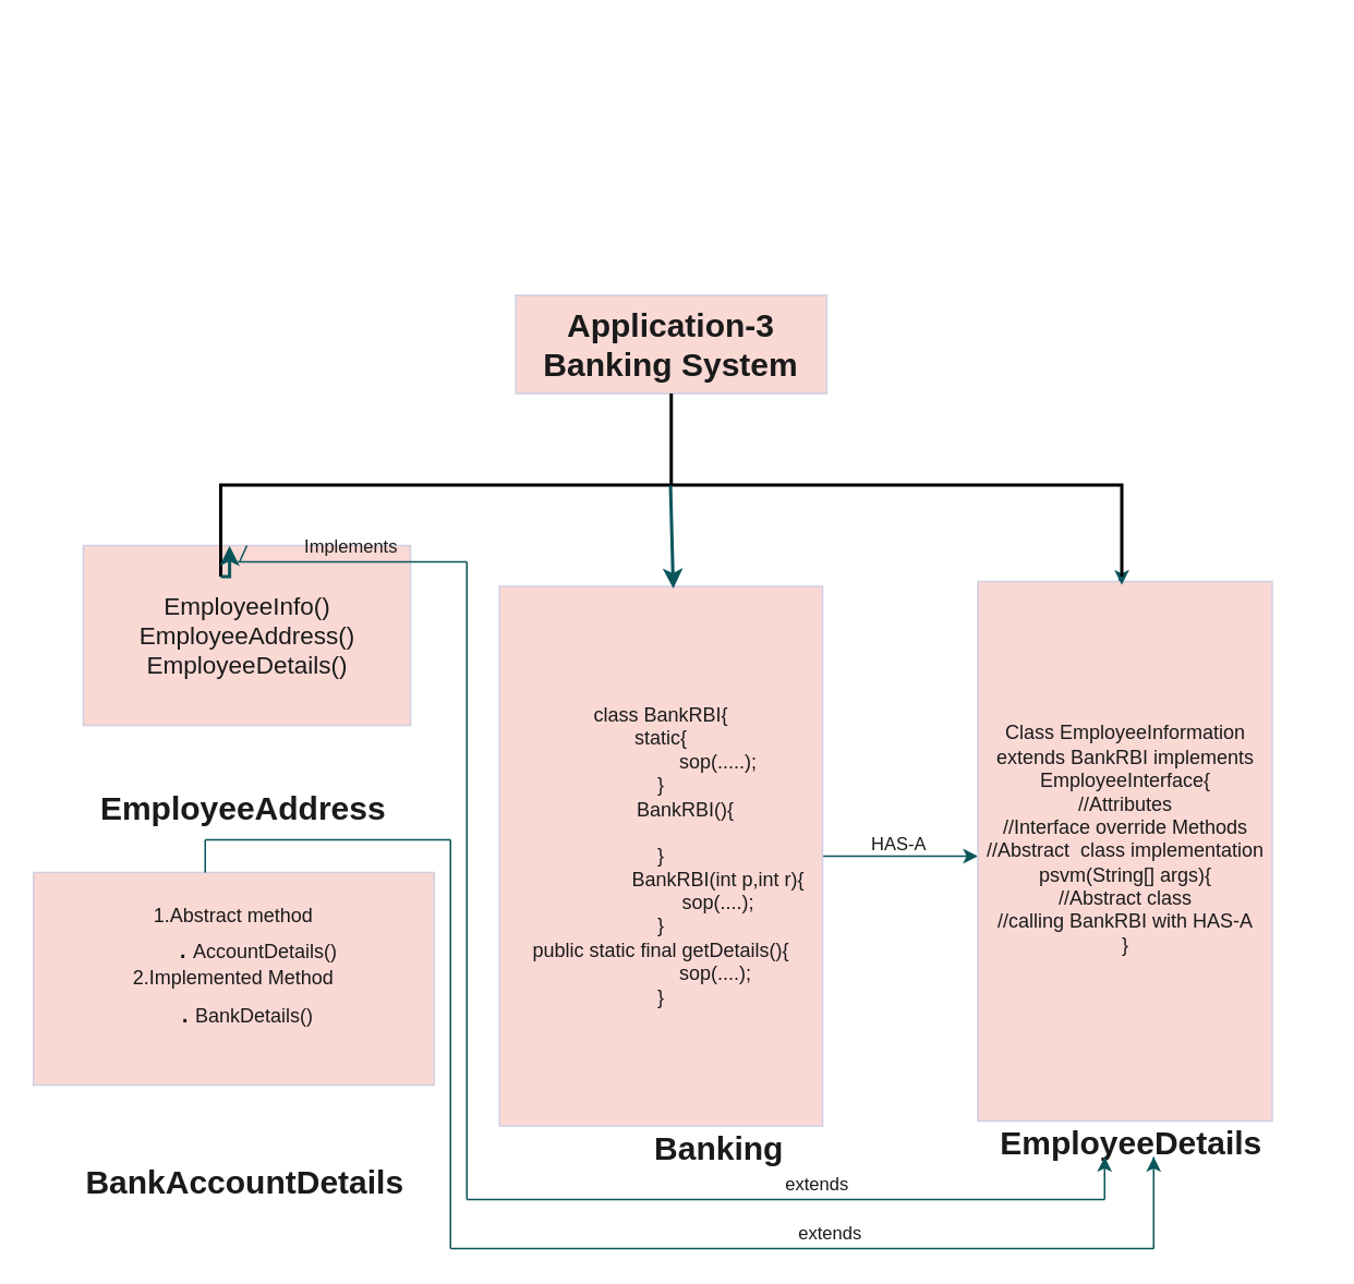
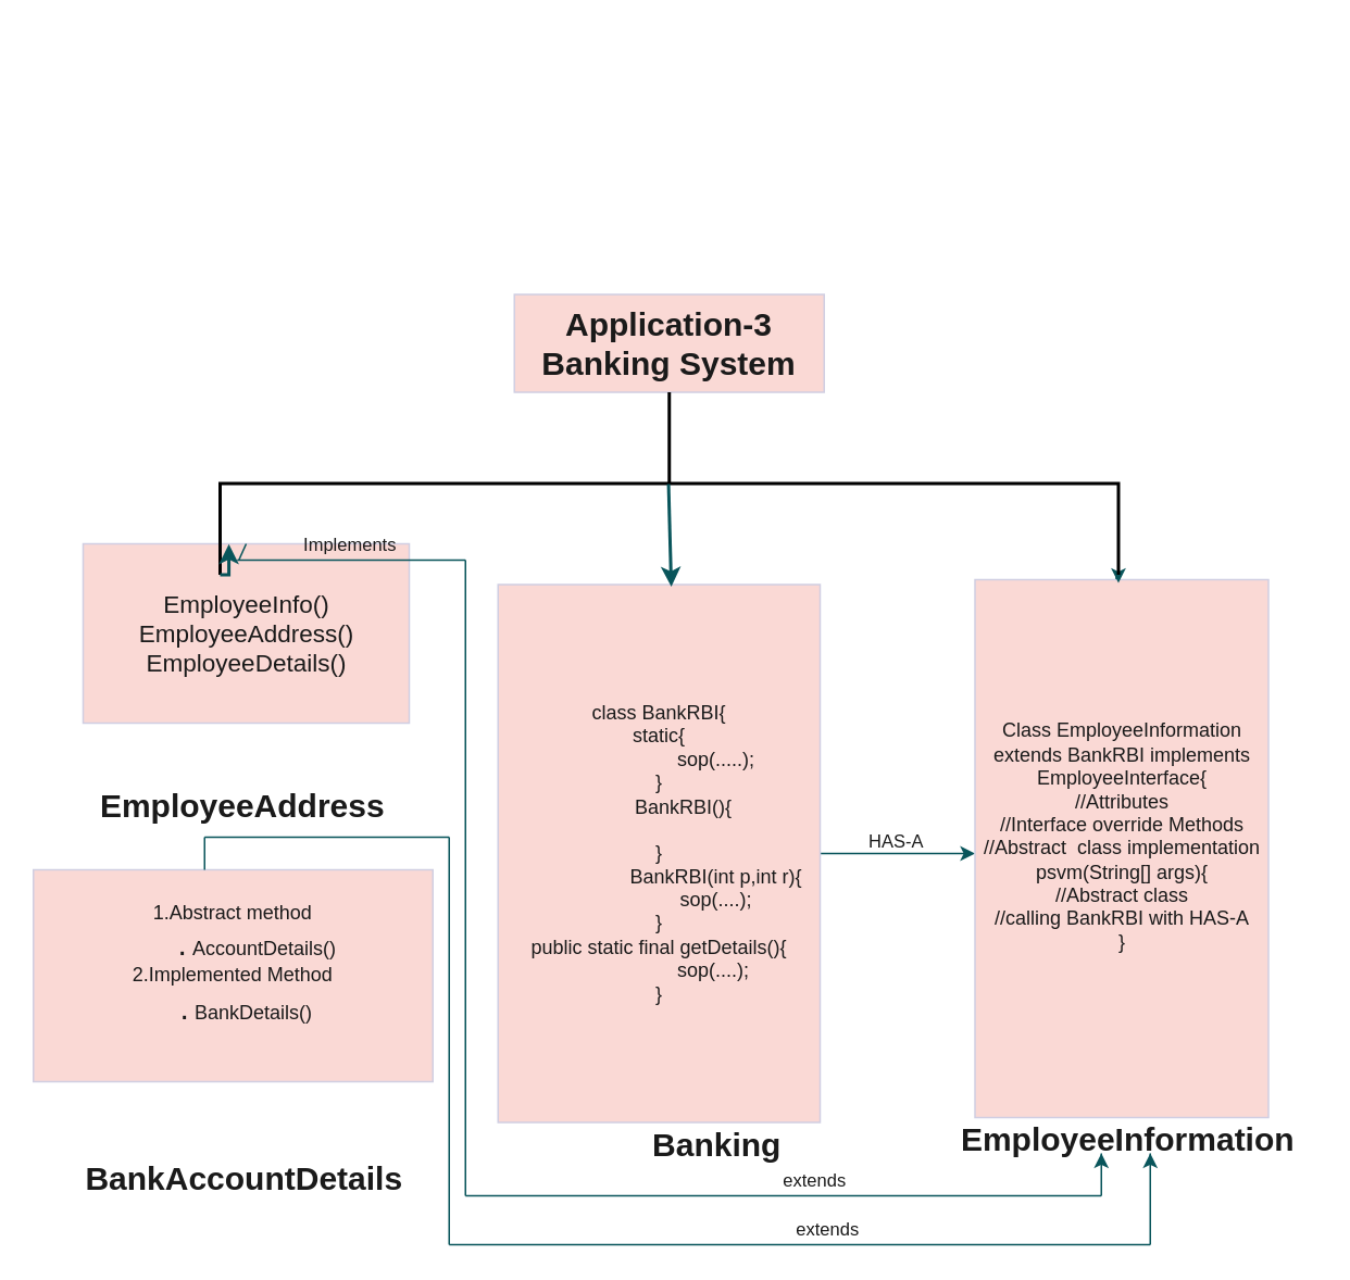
  <mxCell id="0" />
  <mxCell id="1" parent="0" />
  <mxCell id="2" value="&lt;font style=&quot;font-size: 15px;&quot;&gt;EmployeeInfo()&lt;/font&gt;&lt;div style=&quot;font-size: 15px;&quot;&gt;&lt;font style=&quot;font-size: 15px;&quot;&gt;EmployeeAddress()&lt;/font&gt;&lt;/div&gt;&lt;div style=&quot;font-size: 15px;&quot;&gt;&lt;font style=&quot;font-size: 15px;&quot;&gt;EmployeeDetails()&lt;/font&gt;&lt;/div&gt;" style="rounded=0;whiteSpace=wrap;html=1;labelBackgroundColor=none;fillColor=#FAD9D5;strokeColor=#D0CEE2;fontColor=#1A1A1A;" vertex="1" parent="1"><mxGeometry x="50.5" y="333" width="200" height="110" as="geometry" /></mxCell>
  <mxCell id="3" value="1.Abstract method&lt;div&gt;&amp;nbsp; &amp;nbsp; &amp;nbsp; &amp;nbsp; &amp;nbsp;&lt;font style=&quot;font-size: 20px;&quot;&gt;.&lt;/font&gt;&lt;b&gt;&amp;nbsp;&lt;/b&gt;AccountDetails()&lt;/div&gt;&lt;div&gt;2.Implemented Method&lt;/div&gt;&lt;div&gt;&lt;font style=&quot;font-size: 20px;&quot;&gt;&amp;nbsp; &amp;nbsp;.&lt;/font&gt;&lt;b&gt;&amp;nbsp;&lt;/b&gt;BankDetails()&lt;br&gt;&lt;/div&gt;&lt;div&gt;&lt;br&gt;&lt;/div&gt;" style="rounded=0;whiteSpace=wrap;html=1;labelBackgroundColor=none;fillColor=#FAD9D5;strokeColor=#D0CEE2;fontColor=#1A1A1A;" vertex="1" parent="1"><mxGeometry x="20" y="533" width="245" height="130" as="geometry" /></mxCell>
  <mxCell id="4" style="edgeStyle=elbowEdgeStyle;rounded=0;orthogonalLoop=1;jettySize=auto;elbow=vertical;html=1;exitX=1;exitY=0.5;exitDx=0;exitDy=0;labelBackgroundColor=none;strokeColor=#09555B;fontColor=default;" edge="1" parent="1" source="6" target="7"><mxGeometry relative="1" as="geometry" /></mxCell>
  <mxCell id="5" value="HAS-A" style="edgeLabel;html=1;align=center;verticalAlign=middle;resizable=0;points=[];rounded=0;labelBackgroundColor=none;fontColor=#1A1A1A;" vertex="1" connectable="0" parent="4"><mxGeometry x="-0.106" y="1" relative="1" as="geometry"><mxPoint x="4" y="-7" as="offset" /></mxGeometry></mxCell>
  <mxCell id="6" value="class BankRBI{&lt;div&gt;static{&lt;/div&gt;&lt;div&gt;&amp;nbsp; &amp;nbsp; &amp;nbsp; &amp;nbsp; &amp;nbsp; &amp;nbsp; &amp;nbsp; &amp;nbsp; &amp;nbsp; &amp;nbsp; &amp;nbsp;sop(.....);&lt;/div&gt;&lt;div&gt;}&lt;/div&gt;&lt;div&gt;&amp;nbsp; &amp;nbsp; &amp;nbsp; &amp;nbsp; &amp;nbsp;BankRBI(){&lt;/div&gt;&lt;div&gt;&lt;br&gt;&lt;/div&gt;&lt;div&gt;}&lt;/div&gt;&lt;div&gt;&amp;nbsp; &amp;nbsp; &amp;nbsp; &amp;nbsp; &amp;nbsp; &amp;nbsp; &amp;nbsp; &amp;nbsp; &amp;nbsp; &amp;nbsp; &amp;nbsp;BankRBI(int p,int r){&lt;/div&gt;&lt;div&gt;&amp;nbsp; &amp;nbsp; &amp;nbsp; &amp;nbsp; &amp;nbsp; &amp;nbsp; &amp;nbsp; &amp;nbsp; &amp;nbsp; &amp;nbsp; &amp;nbsp;sop(....);&lt;/div&gt;&lt;div&gt;}&lt;/div&gt;&lt;div&gt;public static final getDetails(){&lt;/div&gt;&lt;div&gt;&amp;nbsp; &amp;nbsp; &amp;nbsp; &amp;nbsp; &amp;nbsp; &amp;nbsp; &amp;nbsp; &amp;nbsp; &amp;nbsp; &amp;nbsp; sop(....);&lt;/div&gt;&lt;div&gt;}&lt;/div&gt;" style="rounded=0;whiteSpace=wrap;html=1;labelBackgroundColor=none;fillColor=#FAD9D5;strokeColor=#D0CEE2;fontColor=#1A1A1A;" vertex="1" parent="1"><mxGeometry x="305" y="358" width="197.5" height="330" as="geometry" /></mxCell>
  <mxCell id="7" value="Class EmployeeInformation extends BankRBI implements EmployeeInterface{&lt;div&gt;//Attributes&lt;/div&gt;&lt;div&gt;//Interface override Methods&lt;/div&gt;&lt;div&gt;//Abstract&amp;nbsp; class implementation&lt;/div&gt;&lt;div&gt;psvm(String[] args){&lt;/div&gt;&lt;div&gt;//Abstract class&lt;/div&gt;&lt;div&gt;//calling BankRBI with HAS-A&lt;/div&gt;&lt;div&gt;&lt;span style=&quot;background-color: initial;&quot;&gt;}&lt;/span&gt;&lt;/div&gt;&lt;div&gt;&lt;div&gt;&lt;br&gt;&lt;/div&gt;&lt;/div&gt;" style="rounded=0;whiteSpace=wrap;html=1;labelBackgroundColor=none;fillColor=#FAD9D5;strokeColor=#D0CEE2;fontColor=#1A1A1A;" vertex="1" parent="1"><mxGeometry x="597.5" y="355" width="180" height="330" as="geometry" /></mxCell>
  <mxCell id="8" value="&lt;b&gt;&lt;font style=&quot;font-size: 20px;&quot;&gt;EmployeeAddress&lt;/font&gt;&lt;/b&gt;" style="text;html=1;align=center;verticalAlign=middle;resizable=0;points=[];autosize=1;strokeColor=none;fillColor=none;rounded=0;labelBackgroundColor=none;fontColor=#1A1A1A;" vertex="1" parent="1"><mxGeometry x="47.5" y="473" width="200" height="40" as="geometry" /></mxCell>
  <mxCell id="9" value="&lt;b&gt;&lt;font style=&quot;font-size: 20px;&quot;&gt;Banking&lt;/font&gt;&lt;/b&gt;" style="text;html=1;align=center;verticalAlign=middle;resizable=0;points=[];autosize=1;strokeColor=none;fillColor=none;rounded=0;labelBackgroundColor=none;fontColor=#1A1A1A;" vertex="1" parent="1"><mxGeometry x="383.75" y="681" width="110" height="40" as="geometry" /></mxCell>
- <mxCell id="10" value="&lt;b&gt;&lt;font style=&quot;font-size: 20px;&quot;&gt;EmployeeDetails&lt;/font&gt;&lt;/b&gt;" style="text;html=1;align=center;verticalAlign=middle;resizable=0;points=[];autosize=1;strokeColor=none;fillColor=none;rounded=0;labelBackgroundColor=none;fontColor=#1A1A1A;" vertex="1" parent="1"><mxGeometry x="575.5" y="678" width="230" height="40" as="geometry" /></mxCell>
+ <mxCell id="10" value="&lt;b&gt;&lt;font style=&quot;font-size: 20px;&quot;&gt;EmployeeInformation&lt;/font&gt;&lt;/b&gt;" style="text;html=1;align=center;verticalAlign=middle;resizable=0;points=[];autosize=1;strokeColor=none;fillColor=none;rounded=0;labelBackgroundColor=none;fontColor=#1A1A1A;" vertex="1" parent="1"><mxGeometry x="575.5" y="678" width="230" height="40" as="geometry" /></mxCell>
  <mxCell id="11" value="&lt;b&gt;&lt;font style=&quot;font-size: 20px;&quot;&gt;BankAccountDetails&lt;/font&gt;&lt;/b&gt;" style="text;html=1;align=center;verticalAlign=middle;resizable=0;points=[];autosize=1;strokeColor=none;fillColor=none;rounded=0;labelBackgroundColor=none;fontColor=#1A1A1A;" vertex="1" parent="1"><mxGeometry x="38.5" y="702" width="220" height="40" as="geometry" /></mxCell>
  <mxCell id="12" value="" style="endArrow=none;html=1;rounded=0;elbow=vertical;exitX=0.5;exitY=0;exitDx=0;exitDy=0;labelBackgroundColor=none;strokeColor=#09555B;fontColor=default;" edge="1" parent="1" source="2"><mxGeometry width="50" height="50" relative="1" as="geometry"><mxPoint x="208.5" y="373" as="sourcePoint" /><mxPoint x="146" y="343" as="targetPoint" /></mxGeometry></mxCell>
  <mxCell id="13" value="" style="endArrow=none;html=1;rounded=0;elbow=vertical;labelBackgroundColor=none;strokeColor=#09555B;fontColor=default;" edge="1" parent="1"><mxGeometry width="50" height="50" relative="1" as="geometry"><mxPoint x="145" y="343" as="sourcePoint" /><mxPoint x="285" y="343" as="targetPoint" /></mxGeometry></mxCell>
  <mxCell id="14" value="Implements" style="edgeLabel;html=1;align=center;verticalAlign=middle;resizable=0;points=[];rounded=0;labelBackgroundColor=none;fontColor=#1A1A1A;" vertex="1" connectable="0" parent="13"><mxGeometry x="-0.112" y="1" relative="1" as="geometry"><mxPoint x="6" y="-9" as="offset" /></mxGeometry></mxCell>
  <mxCell id="15" value="" style="endArrow=none;html=1;rounded=0;elbow=vertical;exitX=0.5;exitY=0;exitDx=0;exitDy=0;labelBackgroundColor=none;strokeColor=#09555B;fontColor=default;" edge="1" parent="1"><mxGeometry width="50" height="50" relative="1" as="geometry"><mxPoint x="125" y="533" as="sourcePoint" /><mxPoint x="125" y="513" as="targetPoint" /></mxGeometry></mxCell>
  <mxCell id="16" value="" style="endArrow=none;html=1;rounded=0;elbow=vertical;labelBackgroundColor=none;strokeColor=#09555B;fontColor=default;" edge="1" parent="1"><mxGeometry width="50" height="50" relative="1" as="geometry"><mxPoint x="125" y="513" as="sourcePoint" /><mxPoint x="275" y="513" as="targetPoint" /></mxGeometry></mxCell>
  <mxCell id="17" value="" style="endArrow=none;html=1;rounded=0;elbow=vertical;labelBackgroundColor=none;strokeColor=#09555B;fontColor=default;" edge="1" parent="1"><mxGeometry width="50" height="50" relative="1" as="geometry"><mxPoint x="275" y="763" as="sourcePoint" /><mxPoint x="275" y="513" as="targetPoint" /></mxGeometry></mxCell>
  <mxCell id="18" value="" style="endArrow=none;html=1;rounded=0;elbow=vertical;labelBackgroundColor=none;strokeColor=#09555B;fontColor=default;" edge="1" parent="1"><mxGeometry width="50" height="50" relative="1" as="geometry"><mxPoint x="275" y="763" as="sourcePoint" /><mxPoint x="705" y="763" as="targetPoint" /></mxGeometry></mxCell>
  <mxCell id="19" value="extends" style="edgeLabel;html=1;align=center;verticalAlign=middle;resizable=0;points=[];rounded=0;labelBackgroundColor=none;fontColor=#1A1A1A;" vertex="1" connectable="0" parent="18"><mxGeometry x="-0.112" y="1" relative="1" as="geometry"><mxPoint x="40" y="-9" as="offset" /></mxGeometry></mxCell>
  <mxCell id="20" value="" style="endArrow=classic;html=1;rounded=0;elbow=vertical;labelBackgroundColor=none;strokeColor=#09555B;fontColor=default;" edge="1" parent="1"><mxGeometry width="50" height="50" relative="1" as="geometry"><mxPoint x="705" y="707" as="sourcePoint" /><mxPoint x="705" y="707" as="targetPoint" /><Array as="points"><mxPoint x="705" y="763" /></Array></mxGeometry></mxCell>
  <mxCell id="21" value="" style="endArrow=none;html=1;rounded=0;elbow=vertical;labelBackgroundColor=none;strokeColor=#09555B;fontColor=default;" edge="1" parent="1"><mxGeometry width="50" height="50" relative="1" as="geometry"><mxPoint x="285" y="733" as="sourcePoint" /><mxPoint x="285" y="343" as="targetPoint" /></mxGeometry></mxCell>
  <mxCell id="22" value="" style="endArrow=none;html=1;rounded=0;elbow=vertical;labelBackgroundColor=none;strokeColor=#09555B;fontColor=default;" edge="1" parent="1"><mxGeometry width="50" height="50" relative="1" as="geometry"><mxPoint x="285" y="733" as="sourcePoint" /><mxPoint x="675" y="733" as="targetPoint" /></mxGeometry></mxCell>
  <mxCell id="23" value="extends" style="edgeLabel;html=1;align=center;verticalAlign=middle;resizable=0;points=[];rounded=0;labelBackgroundColor=none;fontColor=#1A1A1A;" vertex="1" connectable="0" parent="22"><mxGeometry x="-0.112" y="1" relative="1" as="geometry"><mxPoint x="40" y="-9" as="offset" /></mxGeometry></mxCell>
  <mxCell id="24" value="" style="endArrow=classic;html=1;rounded=0;elbow=vertical;labelBackgroundColor=none;strokeColor=#09555B;fontColor=default;" edge="1" parent="1"><mxGeometry width="50" height="50" relative="1" as="geometry"><mxPoint x="675" y="707" as="sourcePoint" /><mxPoint x="675" y="707" as="targetPoint" /><Array as="points"><mxPoint x="675" y="733" /></Array></mxGeometry></mxCell>
  <mxCell id="25" value="&lt;font style=&quot;font-size: 20px;&quot;&gt;&lt;b&gt;Application-3 Banking System&lt;/b&gt;&lt;/font&gt;" style="rounded=0;whiteSpace=wrap;html=1;strokeColor=#D0CEE2;fontColor=#1A1A1A;fillColor=#FAD9D5;" vertex="1" parent="1"><mxGeometry x="315" y="180" width="190" height="60" as="geometry" /></mxCell>
  <mxCell id="26" style="edgeStyle=orthogonalEdgeStyle;rounded=0;orthogonalLoop=1;jettySize=auto;html=1;exitX=1;exitY=0;exitDx=0;exitDy=0;exitPerimeter=0;entryX=0.5;entryY=0;entryDx=0;entryDy=0;strokeColor=#09555B;fontColor=#1A1A1A;" edge="1" parent="1"><mxGeometry relative="1" as="geometry"><mxPoint x="683.5" y="354" as="sourcePoint" /><mxPoint x="685.5" y="357" as="targetPoint" /></mxGeometry></mxCell>
  <mxCell id="27" value="" style="strokeWidth=2;html=1;shape=mxgraph.flowchart.annotation_2;align=left;labelPosition=right;pointerEvents=1;strokeColor=#000000;fontColor=#1A1A1A;fillColor=#FAD9D5;rotation=90;" vertex="1" parent="1"><mxGeometry x="354" y="20.5" width="112" height="551" as="geometry" /></mxCell>
  <mxCell id="28" style="edgeStyle=orthogonalEdgeStyle;rounded=0;orthogonalLoop=1;jettySize=auto;html=1;exitX=1;exitY=1;exitDx=0;exitDy=0;exitPerimeter=0;entryX=0.447;entryY=0.002;entryDx=0;entryDy=0;entryPerimeter=0;strokeColor=#09555B;fontColor=#1A1A1A;strokeWidth=2;" edge="1" parent="1" source="27" target="2"><mxGeometry relative="1" as="geometry" /></mxCell>
  <mxCell id="29" value="" style="endArrow=classic;html=1;rounded=0;strokeColor=#09555B;fontColor=#1A1A1A;entryX=0.543;entryY=0.004;entryDx=0;entryDy=0;entryPerimeter=0;strokeWidth=2;exitX=0.503;exitY=0.499;exitDx=0;exitDy=0;exitPerimeter=0;" edge="1" parent="1"><mxGeometry width="50" height="50" relative="1" as="geometry"><mxPoint x="409.551" y="296.336" as="sourcePoint" /><mxPoint x="411.243" y="359.32" as="targetPoint" /></mxGeometry></mxCell>
